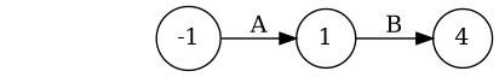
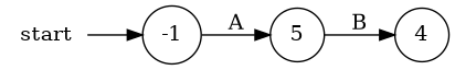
  digraph {
    rankdir=LR
    node [shape=circle]
+   start [shape=plaintext]
    -1
-   1
+   1 [label=5]
    n4 [label=4]
+   start -> -1
    -1 -> 1 [label=A]
    1 -> n4 [label=B]
  }
